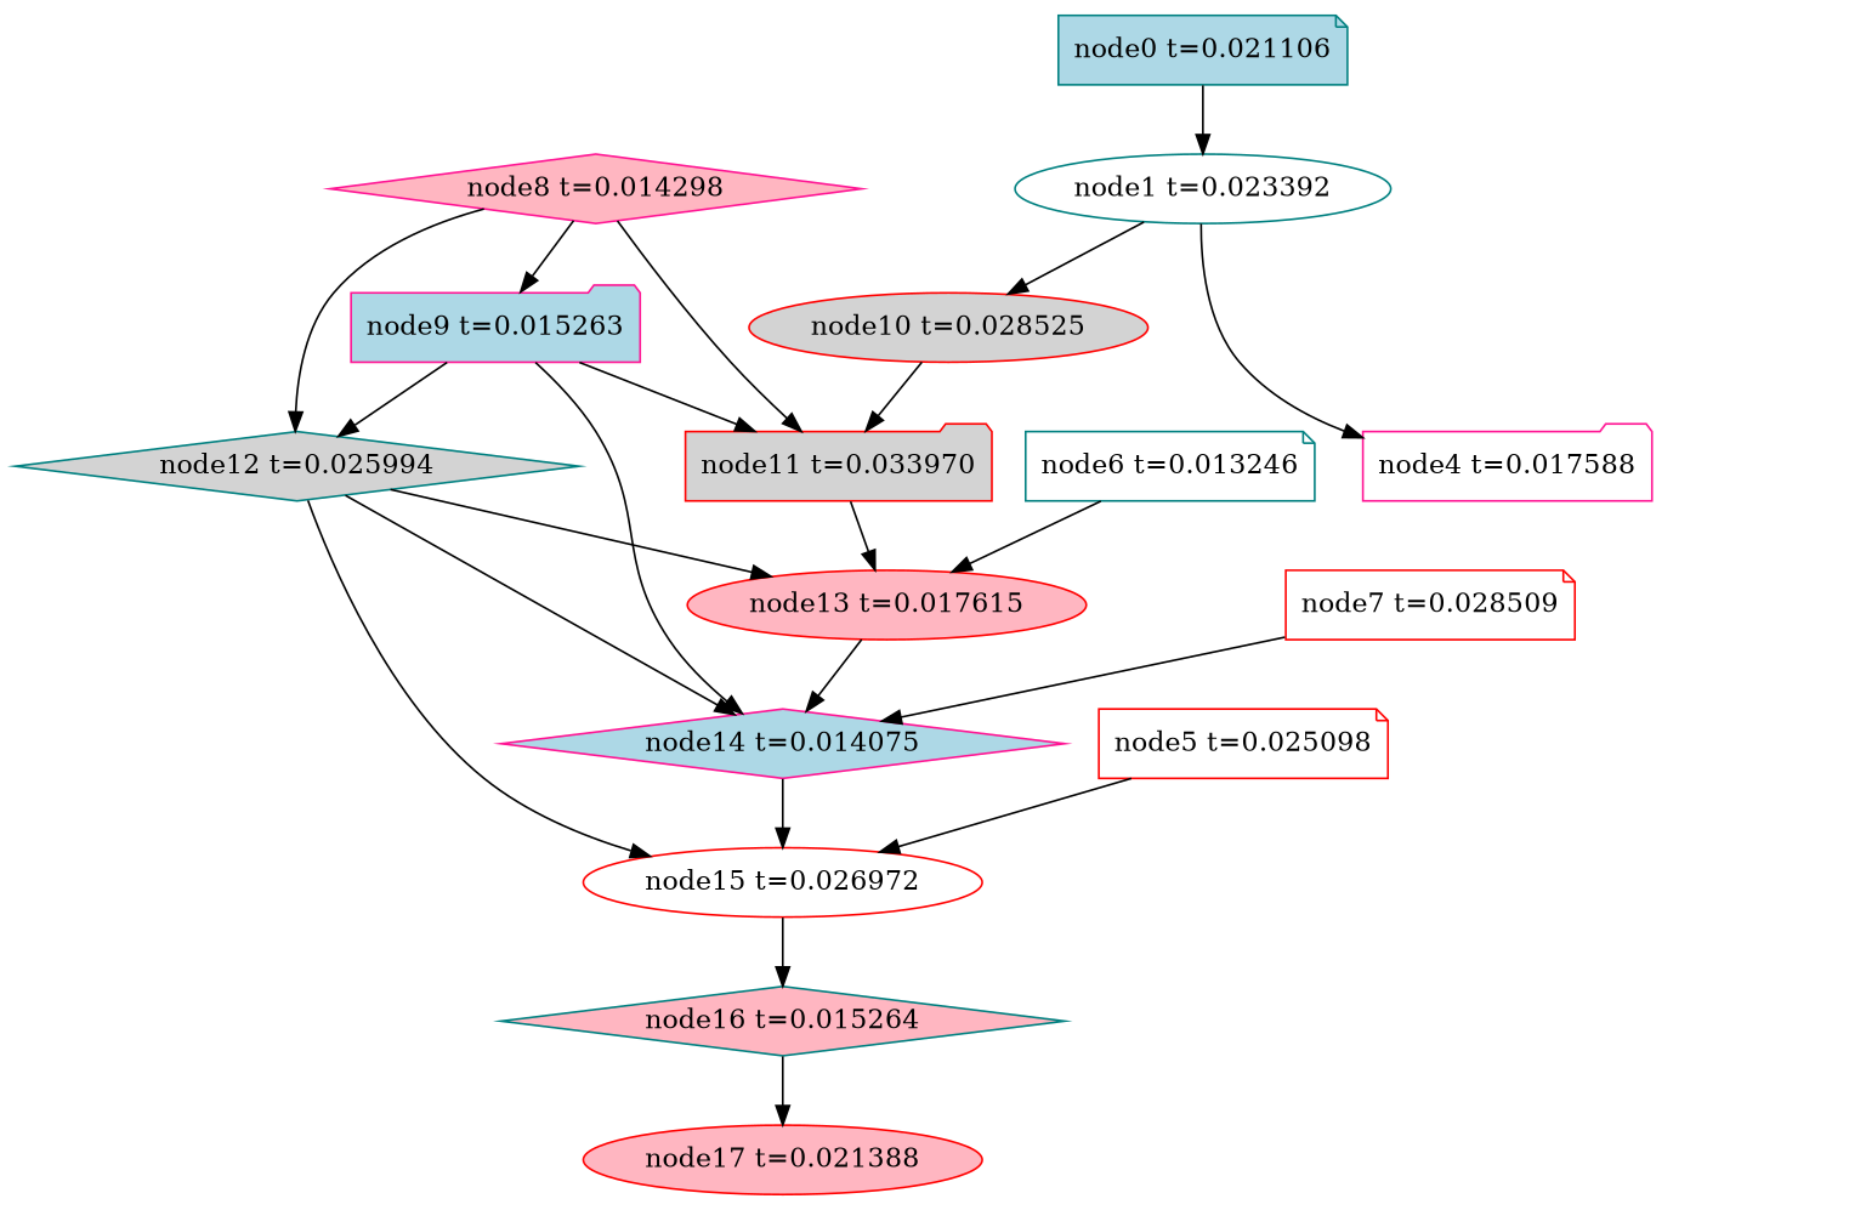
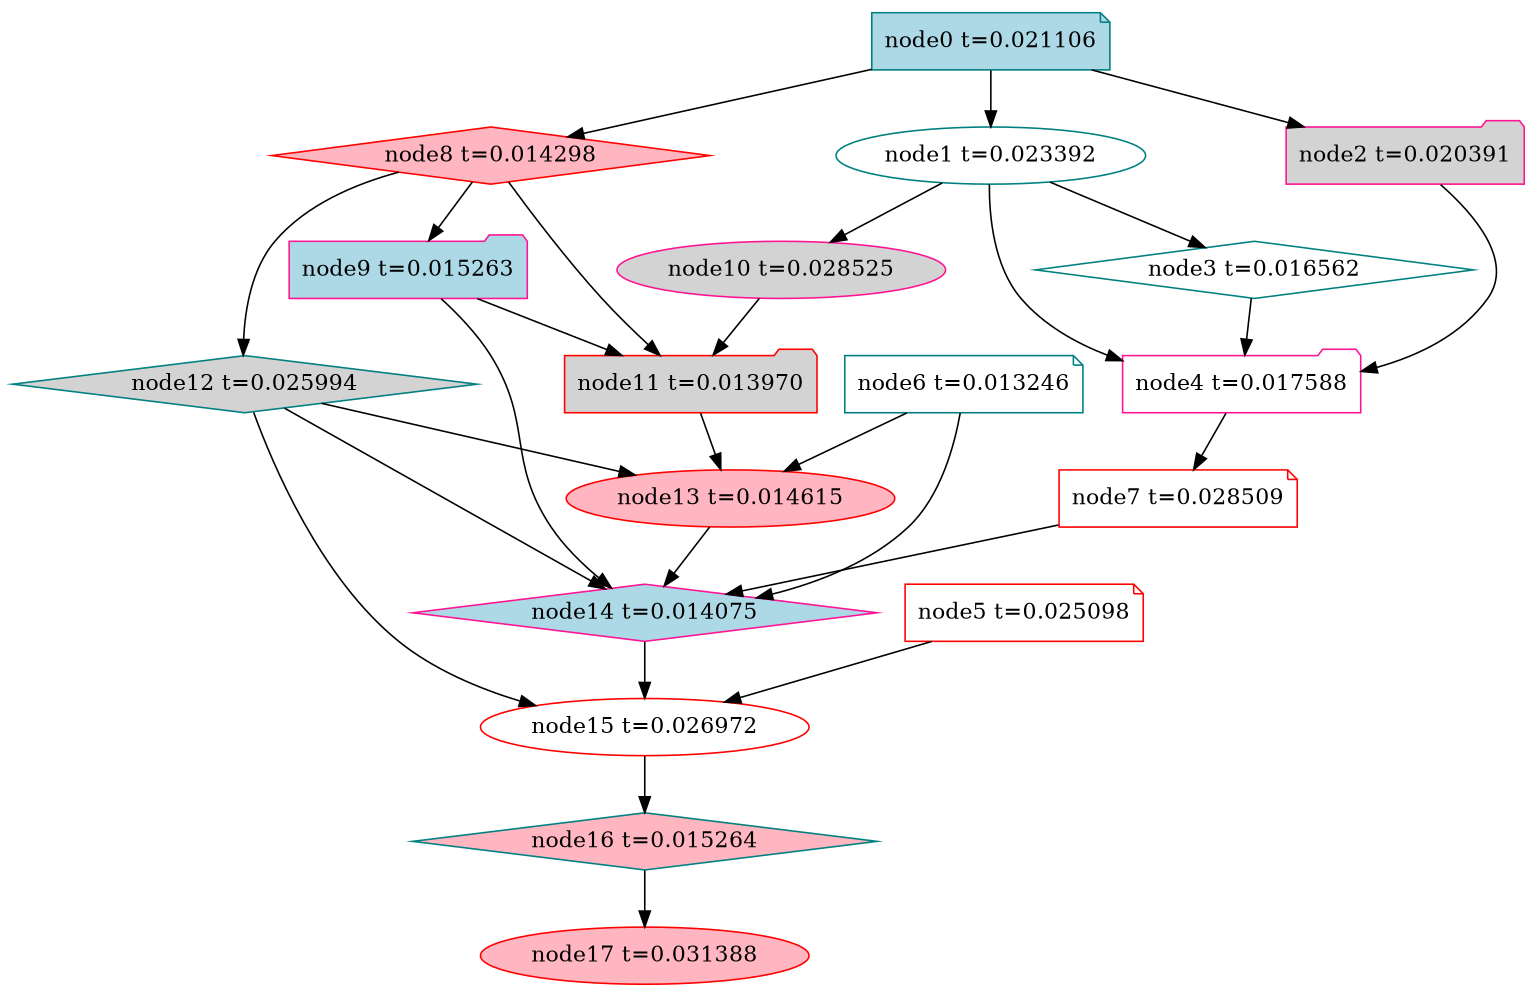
  digraph {
    node [color=red fillcolor=white shape=ellipse style=filled]
-   n1 [fillcolor=lightpink label="node17 t=0.021388"]
+   n1 [fillcolor=lightpink label="node17 t=0.031388"]
    n2 [color=teal fillcolor=lightpink label="node16 t=0.015264" shape=diamond]
    n3 [label="node15 t=0.026972"]
    n4 [color=deeppink fillcolor=lightblue label="node14 t=0.014075" shape=diamond]
-   n5 [fillcolor=lightpink label="node13 t=0.017615"]
+   n5 [fillcolor=lightpink label="node13 t=0.014615"]
    n6 [color=teal fillcolor=lightgrey label="node12 t=0.025994" shape=diamond]
-   n7 [fillcolor=lightgrey label="node11 t=0.033970" shape=folder]
-   n8 [fillcolor=lightgrey label="node10 t=0.028525"]
+   n7 [fillcolor=lightgrey label="node11 t=0.013970" shape=folder]
+   n8 [color=deeppink fillcolor=lightgrey label="node10 t=0.028525"]
    n9 [color=deeppink fillcolor=lightblue label="node9 t=0.015263" shape=folder]
-   n10 [color=deeppink fillcolor=lightpink label="node8 t=0.014298" shape=diamond]
+   n10 [fillcolor=lightpink label="node8 t=0.014298" shape=diamond]
    n11 [label="node7 t=0.028509" shape=note]
    n12 [color=teal label="node6 t=0.013246" shape=note]
    n13 [label="node5 t=0.025098" shape=note]
    n14 [color=deeppink label="node4 t=0.017588" shape=folder]
+   n15 [color=teal label="node3 t=0.016562" shape=diamond]
+   n16 [color=deeppink fillcolor=lightgrey label="node2 t=0.020391" shape=folder]
    n17 [color=teal label="node1 t=0.023392"]
    n18 [color=teal fillcolor=lightblue label="node0 t=0.021106" shape=note]
    n2 -> n1
    n3 -> n2
    n4 -> n3
    n5 -> n4
    n6 -> n3
    n6 -> n4
    n6 -> n5
    n7 -> n5
    n8 -> n7
    n9 -> n4
-   n9 -> n6
    n9 -> n7
    n10 -> n6
    n10 -> n7
    n10 -> n9
    n11 -> n4
+   n12 -> n4
    n12 -> n5
    n13 -> n3
+   n14 -> n11
+   n15 -> n14
+   n16 -> n14
    n17 -> n8
    n17 -> n14
+   n17 -> n15
+   n18 -> n10
+   n18 -> n16
    n18 -> n17
  }
